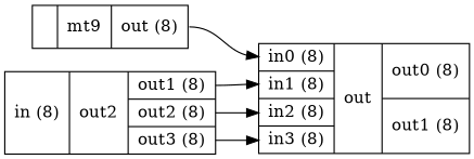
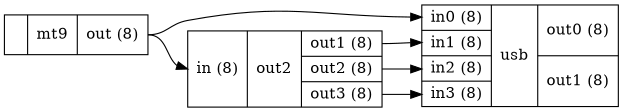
  digraph {
    rankdir=LR
    node [shape=record]
    edge [tailport=out]
    n1 [label="{{}|mt9|{<out> out (8)}}"]
-   n2 [label="{{<in0> in0 (8)|<in1> in1 (8)|<in2> in2 (8)|<in3> in3 (8)}|out|{<out0> out0 (8)|<out1> out1 (8)}}"]
+   n2 [label="{{<in0> in0 (8)|<in1> in1 (8)|<in2> in2 (8)|<in3> in3 (8)}|usb|{<out0> out0 (8)|<out1> out1 (8)}}"]
    n3 [label="{{<in> in (8)}|out2|{<out1> out1 (8)|<out2> out2 (8)|<out3> out3 (8)}}"]
    n1 -> n2 [headport=in0]
+   n1 -> n3 [headport=in]
    n3 -> n2 [headport=in1 tailport=out1]
    n3 -> n2 [headport=in2 tailport=out2]
    n3 -> n2 [headport=in3 tailport=out3]
  }
